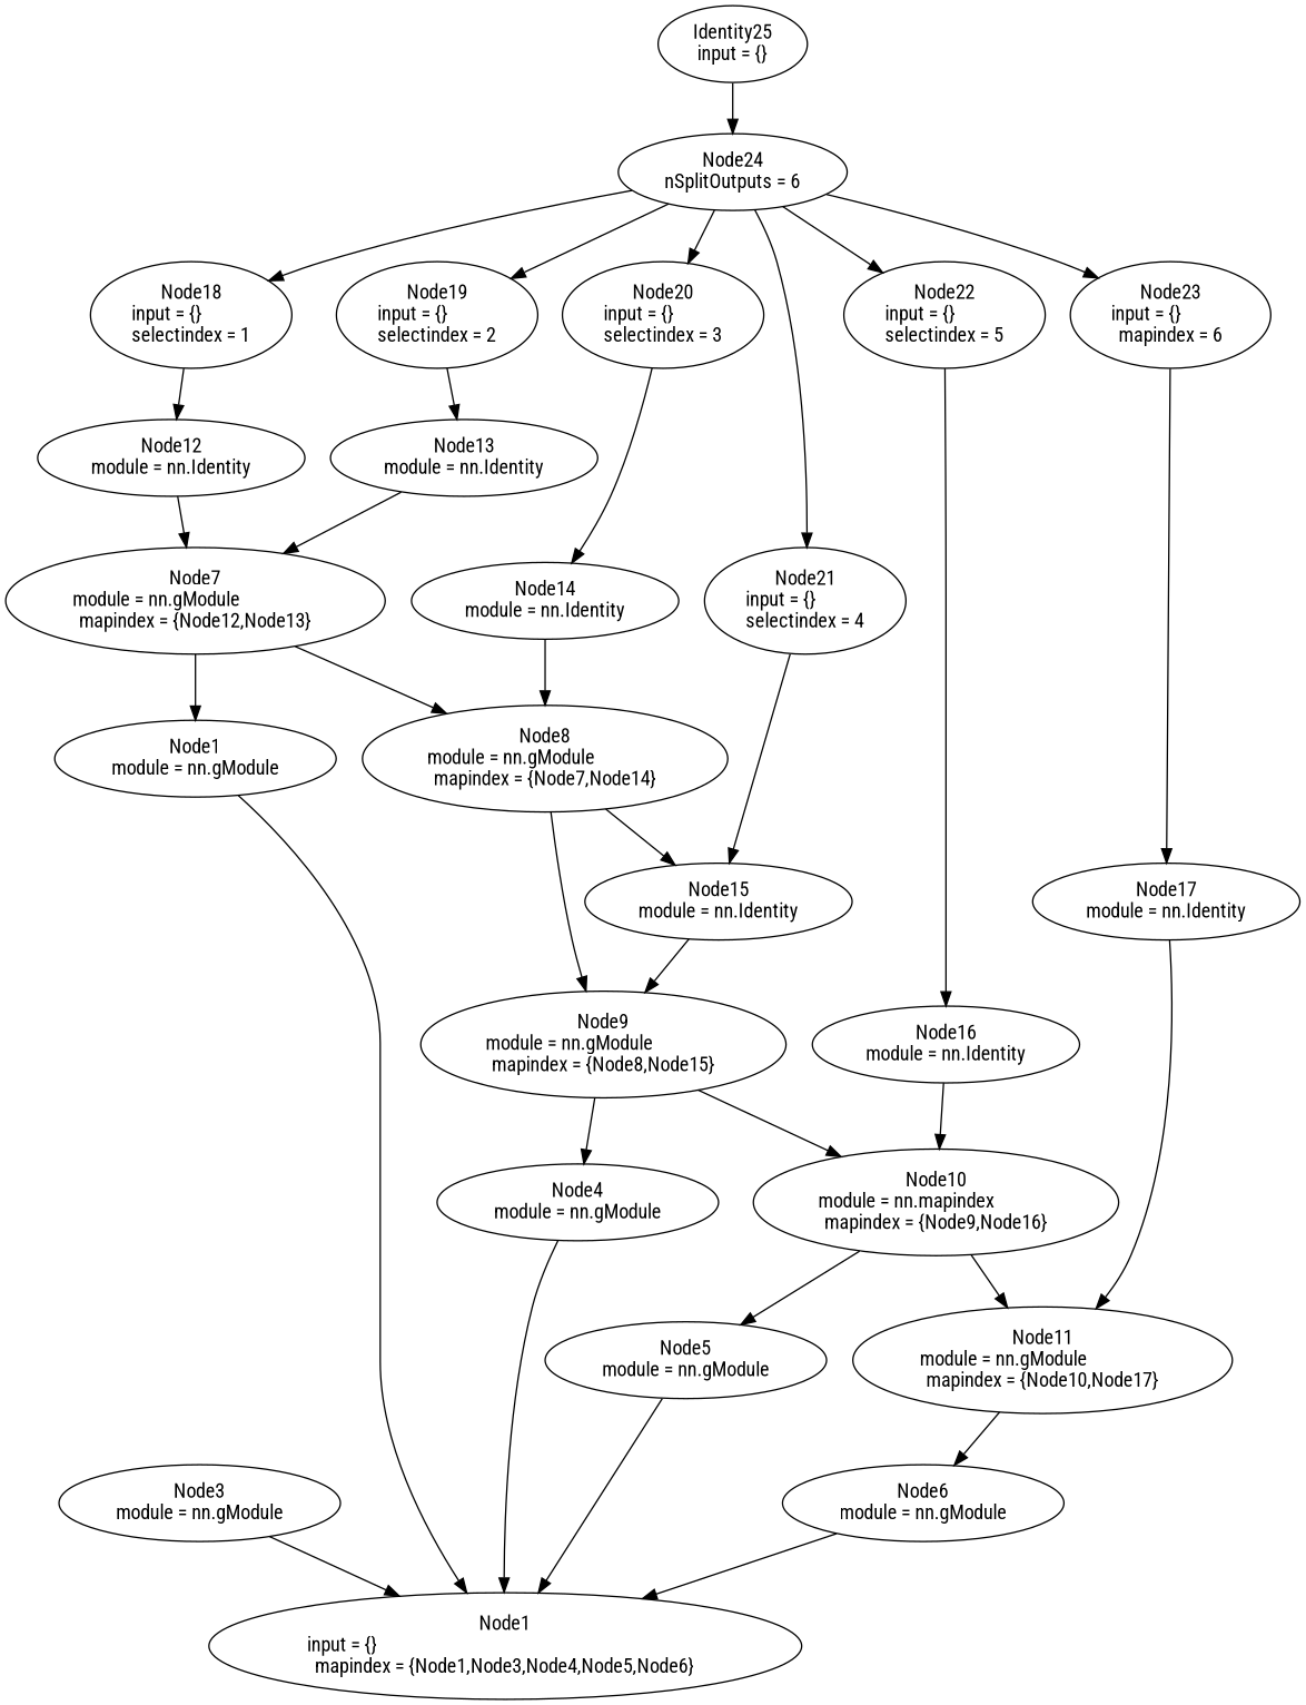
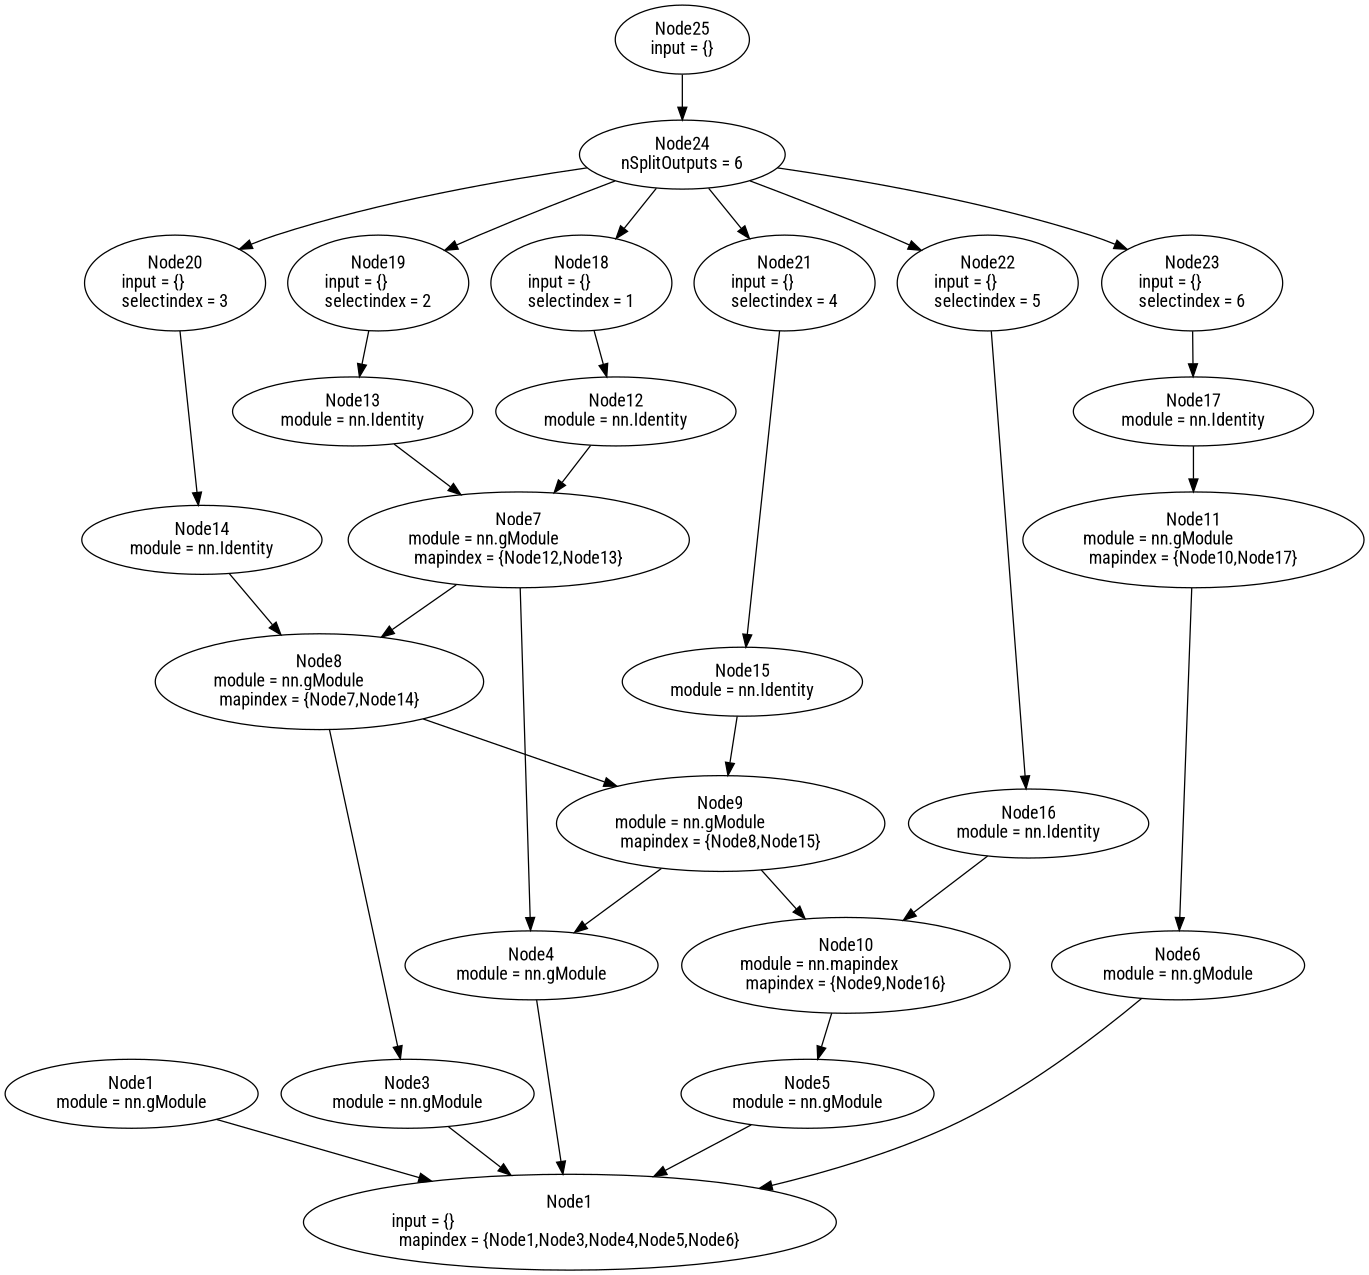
  digraph {
    fontname="Roboto Condensed"
    node [fontname="Roboto Condensed" shape=oval]
    edge [fontname="Roboto Condensed"]
    n1 [height=0.74639 label="Node1\nmodule = nn.gModule" width=2.7499]
    n2 [height=1.041 label="Node1\ninput = {}\lmapindex = {Node1,Node3,Node4,Node5,Node6}" width=5.7943]
    n3 [height=0.74639 label="Node3\nmodule = nn.gModule" width=2.7499]
    n4 [height=0.74639 label="Node4\nmodule = nn.gModule" width=2.7499]
    n5 [height=0.74639 label="Node5\nmodule = nn.gModule" width=2.7499]
    n6 [height=0.74639 label="Node6\nmodule = nn.gModule" width=2.7499]
    n7 [height=1.041 label="Node7\nmodule = nn.gModule\lmapindex = {Node12,Node13}" width=3.7123]
    n8 [height=1.041 label="Node8\nmodule = nn.gModule\lmapindex = {Node7,Node14}" width=3.5748]
    n9 [height=1.041 label="Node9\nmodule = nn.gModule\lmapindex = {Node8,Node15}" width=3.5748]
    n10 [height=1.041 label="Node10\nmodule = nn.mapindex\lmapindex = {Node9,Node16}" width=3.5748]
    n11 [height=1.041 label="Node11\nmodule = nn.gModule\lmapindex = {Node10,Node17}" width=3.7123]
    n12 [height=0.74639 label="Node12\nmodule = nn.Identity" width=2.6124]
    n13 [height=0.74639 label="Node13\nmodule = nn.Identity" width=2.6124]
    n14 [height=0.74639 label="Node14\nmodule = nn.Identity" width=2.6124]
    n15 [height=0.74639 label="Node15\nmodule = nn.Identity" width=2.6124]
    n16 [height=0.74639 label="Node16\nmodule = nn.Identity" width=2.6124]
    n17 [height=0.74639 label="Node17\nmodule = nn.Identity" width=2.6124]
    n18 [height=1.041 label="Node18\ninput = {}\lselectindex = 1" width=1.9642]
    n19 [height=1.041 label="Node19\ninput = {}\lselectindex = 2" width=1.9642]
    n20 [height=1.041 label="Node20\ninput = {}\lselectindex = 3" width=1.9642]
    n21 [height=1.041 label="Node21\ninput = {}\lselectindex = 4" width=1.9642]
    n22 [height=1.041 label="Node22\ninput = {}\lselectindex = 5" width=1.9642]
-   n23 [height=1.041 label="Node23\ninput = {}\lmapindex = 6" width=1.9642]
+   n23 [height=1.041 label="Node23\ninput = {}\lselectindex = 6" width=1.9642]
    n24 [height=0.74639 label="Node24\nnSplitOutputs = 6" width=2.2392]
-   n25 [height=0.74639 label="Identity25\ninput = {}" width=1.4535]
+   n25 [height=0.74639 label="Node25\ninput = {}" width=1.4535]
    n1 -> n2
    n3 -> n2
    n4 -> n2
    n5 -> n2
    n6 -> n2
-   n7 -> n1
+   n7 -> n4
    n7 -> n8
-   n8 -> n15
+   n8 -> n3
    n8 -> n9
    n9 -> n4
    n9 -> n10
    n10 -> n5
-   n10 -> n11
    n11 -> n6
    n12 -> n7
    n13 -> n7
    n14 -> n8
    n15 -> n9
    n16 -> n10
    n17 -> n11
    n18 -> n12
    n19 -> n13
    n20 -> n14
    n21 -> n15
    n22 -> n16
    n23 -> n17
    n24 -> n18
    n24 -> n19
    n24 -> n20
    n24 -> n21
    n24 -> n22
    n24 -> n23
    n25 -> n24
  }
